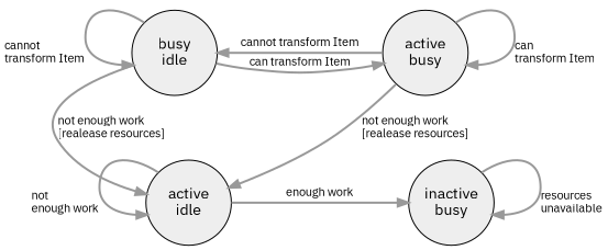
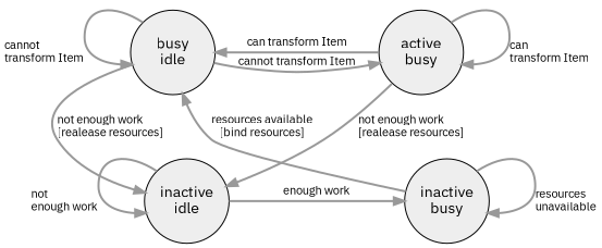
  digraph {
    fontname="IBM Plex Sans"
    nodesep=0.6
    node [fillcolor="#EEEEEE" fixedsize=true fontname="IBM Plex Sans" shape=circle style=filled]
    edge [color="#999999" fontname="IBM Plex Sans" fontsize=11 penwidth=2 weight=1]
    n1 [label="busy\nidle" width=1.1]
    n2 [label="active\nbusy" width=1.1]
-   n3 [label="active\nidle" width=1.1]
+   n3 [label="inactive\nidle" width=1.1]
    n4 [label="inactive\nbusy" width=1.1]
    subgraph sub_1 {
      rank=same
      n1
      n2
    }
    subgraph sub_2 {
      rank=same
      n3
      n4
    }
    subgraph sub_3 {
    }
    subgraph sub_4 {
    }
    subgraph sub_5 {
    }
    subgraph sub_6 {
      n1
      n2
      n3
      n4
    }
    n1 -> n1 [headport=c label="cannot \ltransform Item" tailport=nw]
-   n1 -> n2 [label="can transform Item"]
+   n1 -> n2 [label="cannot transform Item"]
    n1 -> n3 [label="not enough work\l[realease resources]" weight=2]
-   n2 -> n1 [label="cannot transform Item"]
+   n2 -> n1 [label="can transform Item"]
    n2 -> n2 [headport=c label="can \ltransform Item" tailport=ne]
    n2 -> n3 [label="not enough work\l[realease resources]"]
    n2 -> n4 [style=invis weight=2]
    n3 -> n3 [headport=c label="not \lenough work" tailport=nw]
    n3 -> n4 [label="enough work"]
+   n4 -> n1 [label="resources available\l[bind resources]"]
    n4 -> n4 [headport=c label="resources\lunavailable" tailport=ne]
  }
